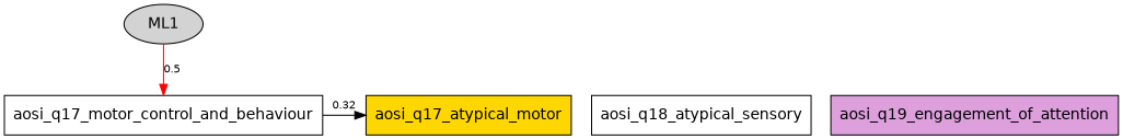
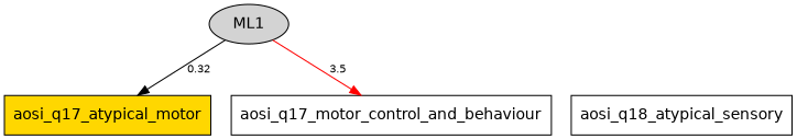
  digraph {
    rankdir=TB
    node [fillcolor=white fontname=Helvetica fontsize=14 shape=box style=filled]
    edge [fontname=Helvetica fontsize=10 style=solid]
    n1 [fillcolor=gold label=aosi_q17_atypical_motor width=2]
    n2 [label=aosi_q18_atypical_sensory width=2]
-   n3 [fillcolor=plum label=aosi_q19_engagement_of_attention width=2]
    n4 [label=aosi_q17_motor_control_and_behaviour width=2]
    ML1 [fillcolor=lightgrey shape=ellipse width=1]
    subgraph sub_1 {
      rank=same
      n1
      n2
-     n3
      n4
    }
    subgraph sub_2 {
      rank=same
      ML1
    }
-   n4 -> n1 [color=black label=0.32]
-   ML1 -> n4 [color=red label=0.5]
+   ML1 -> n1 [color=black label=0.32]
+   ML1 -> n4 [color=red label=3.5]
  }
